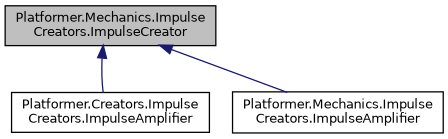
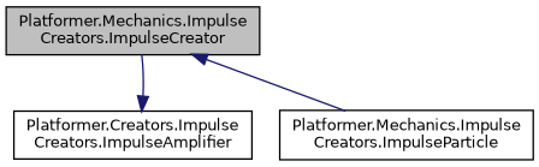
  digraph {
    rankdir=TB
    node [color=black fillcolor=white fontname=Helvetica fontsize=10 shape=record style=filled]
    edge [color=midnightblue dir=back fontname=Helvetica fontsize=10 labelfontname=Helvetica labelfontsize=10 style=solid]
    n1 [fillcolor=grey75 fontcolor=black height=0.2 label="Platformer.Mechanics.Impulse\lCreators.ImpulseCreator" width=0.4]
    n2 [height=0.2 label="Platformer.Creators.Impulse\lCreators.ImpulseAmplifier" width=0.4]
-   n3 [height=0.2 label="Platformer.Mechanics.Impulse\lCreators.ImpulseAmplifier" width=0.4]
-   n1 -> n2
+   n3 [height=0.2 label="Platformer.Mechanics.Impulse\lCreators.ImpulseParticle" width=0.4]
+   n2 -> n1
    n1 -> n3
  }
